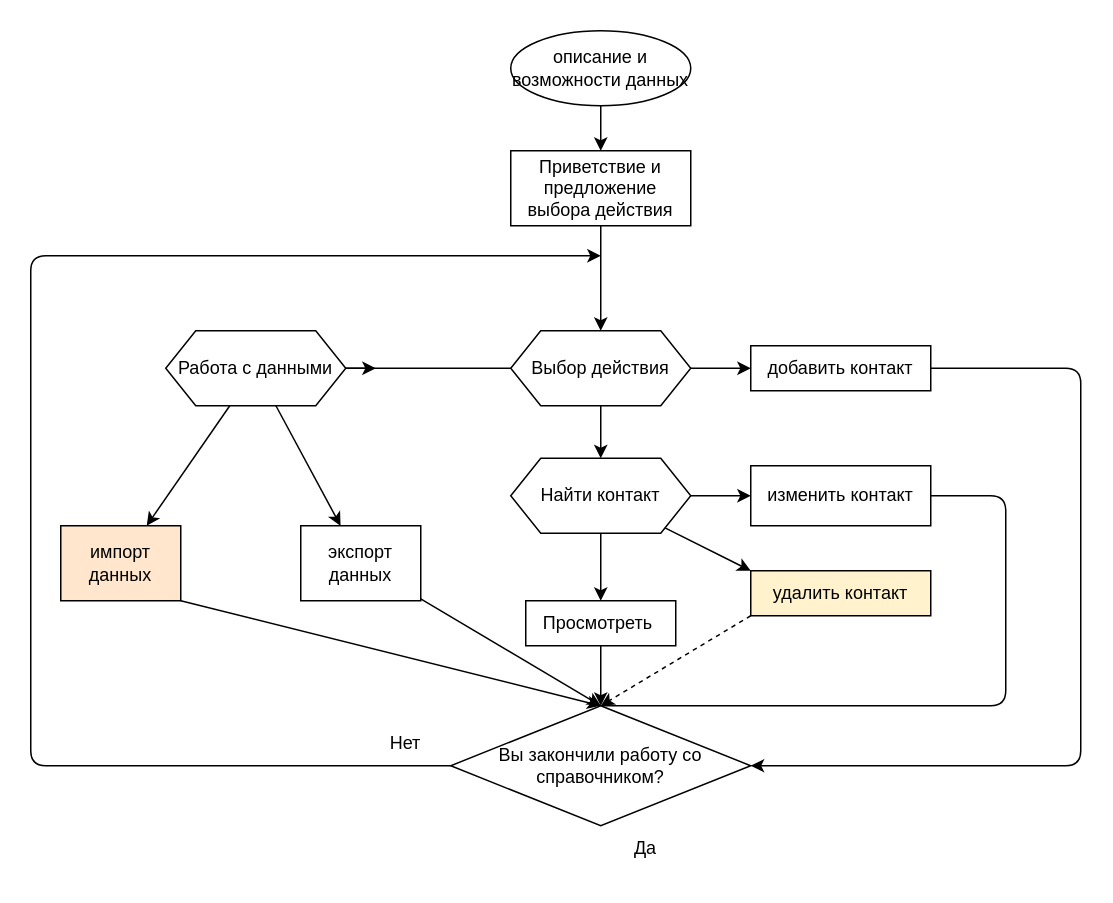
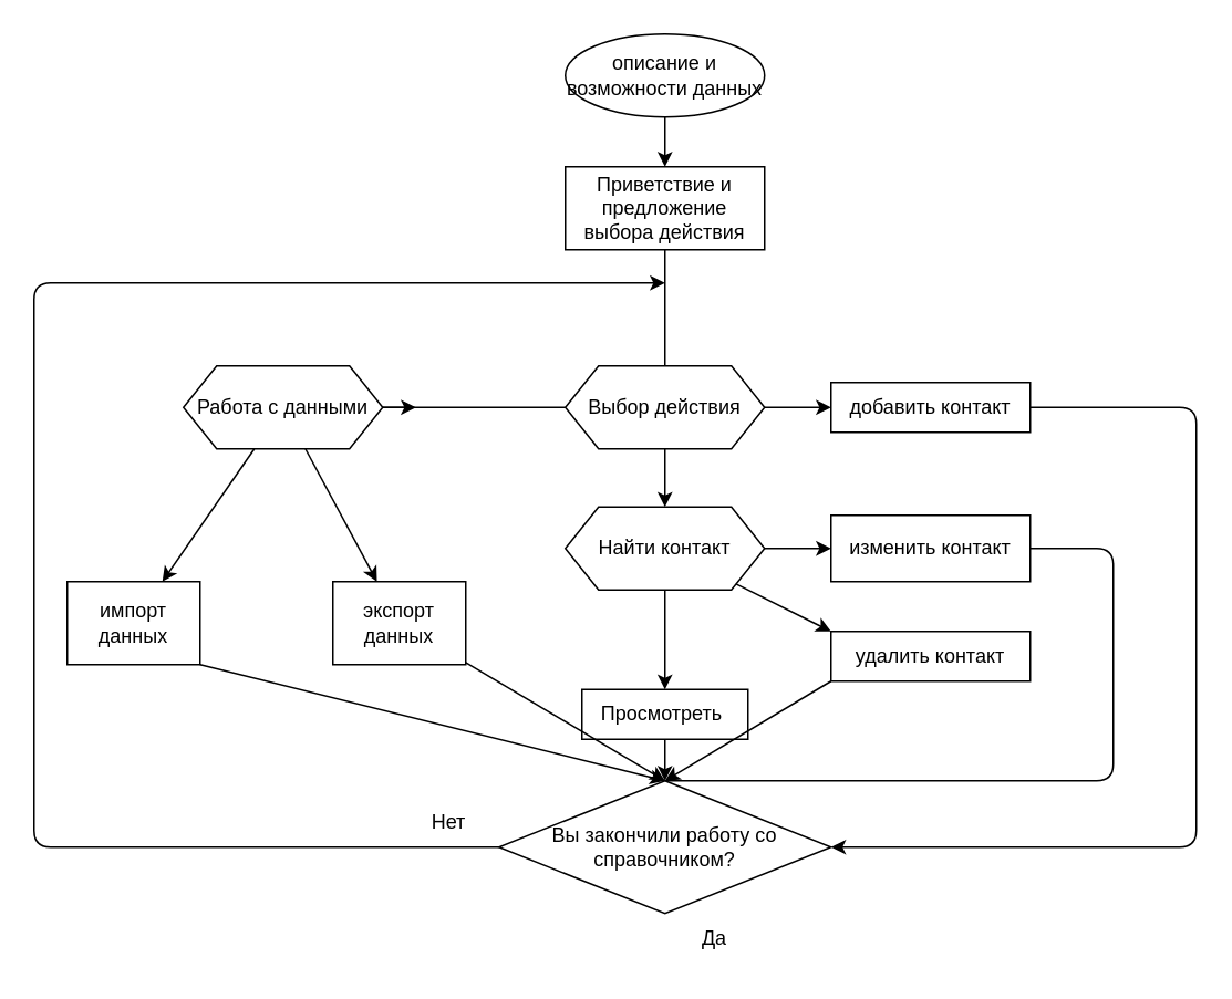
  <mxCell id="0" />
  <mxCell id="1" parent="0" />
  <mxCell id="2" value="" style="edgeStyle=none;html=1;" edge="1" parent="1" source="3" target="5"><mxGeometry relative="1" as="geometry" /></mxCell>
  <mxCell id="3" value="описание и возможности данных" style="ellipse;whiteSpace=wrap;html=1;" vertex="1" parent="1"><mxGeometry x="340" y="20" width="120" height="50" as="geometry" /></mxCell>
- <mxCell id="4" value="" style="edgeStyle=none;html=1;" edge="1" parent="1" source="5" target="9"><mxGeometry relative="1" as="geometry" /></mxCell>
+ <mxCell id="4" value="" style="edgeStyle=none;html=1;endArrow=none;" edge="1" parent="1" source="5" target="9"><mxGeometry relative="1" as="geometry" /></mxCell>
  <mxCell id="5" value="Приветствие и предложение выбора действия" style="whiteSpace=wrap;html=1;" vertex="1" parent="1"><mxGeometry x="340" y="100" width="120" height="50" as="geometry" /></mxCell>
  <mxCell id="6" value="" style="edgeStyle=none;html=1;" edge="1" parent="1" source="9" target="11"><mxGeometry relative="1" as="geometry" /></mxCell>
  <mxCell id="7" value="" style="edgeStyle=none;html=1;" edge="1" parent="1" source="9" target="15"><mxGeometry relative="1" as="geometry" /></mxCell>
  <mxCell id="8" value="" style="edgeStyle=none;html=1;startArrow=none;" edge="1" parent="1" source="30"><mxGeometry relative="1" as="geometry"><mxPoint x="250" y="245" as="targetPoint" /></mxGeometry></mxCell>
  <mxCell id="9" value="Выбор действия" style="shape=hexagon;perimeter=hexagonPerimeter2;whiteSpace=wrap;html=1;fixedSize=1;" vertex="1" parent="1"><mxGeometry x="340" y="220" width="120" height="50" as="geometry" /></mxCell>
  <mxCell id="10" style="edgeStyle=none;html=1;entryX=1;entryY=0.5;entryDx=0;entryDy=0;" edge="1" parent="1" source="11" target="23"><mxGeometry relative="1" as="geometry"><Array as="points"><mxPoint x="720" y="245" /><mxPoint x="720" y="510" /></Array></mxGeometry></mxCell>
  <mxCell id="11" value="добавить контакт" style="whiteSpace=wrap;html=1;" vertex="1" parent="1"><mxGeometry x="500" y="230" width="120" height="30" as="geometry" /></mxCell>
  <mxCell id="12" value="" style="edgeStyle=none;html=1;" edge="1" parent="1" source="15" target="17"><mxGeometry relative="1" as="geometry" /></mxCell>
  <mxCell id="13" value="" style="edgeStyle=none;html=1;entryX=0;entryY=0;entryDx=0;entryDy=0;" edge="1" parent="1" source="15" target="19"><mxGeometry relative="1" as="geometry" /></mxCell>
  <mxCell id="14" value="" style="edgeStyle=none;html=1;" edge="1" parent="1" source="15" target="21"><mxGeometry relative="1" as="geometry" /></mxCell>
  <mxCell id="15" value="Найти контакт" style="shape=hexagon;perimeter=hexagonPerimeter2;whiteSpace=wrap;html=1;fixedSize=1;" vertex="1" parent="1"><mxGeometry x="340" y="305" width="120" height="50" as="geometry" /></mxCell>
  <mxCell id="16" value="" style="edgeStyle=none;html=1;" edge="1" parent="1" source="17" target="23"><mxGeometry relative="1" as="geometry" /></mxCell>
- <mxCell id="17" value="Просмотреть&amp;nbsp;" style="whiteSpace=wrap;html=1;" vertex="1" parent="1"><mxGeometry x="350" y="400" width="100" height="30" as="geometry" /></mxCell>
- <mxCell id="18" style="edgeStyle=none;html=1;entryX=0.5;entryY=0;entryDx=0;entryDy=0;exitX=0;exitY=1;exitDx=0;exitDy=0;dashed=1;" edge="1" parent="1" source="19" target="23"><mxGeometry relative="1" as="geometry"><Array as="points" /></mxGeometry></mxCell>
- <mxCell id="19" value="удалить контакт" style="whiteSpace=wrap;html=1;fillColor=#fff2cc;" vertex="1" parent="1"><mxGeometry x="500" y="380" width="120" height="30" as="geometry" /></mxCell>
+ <mxCell id="17" value="Просмотреть&amp;nbsp;" style="whiteSpace=wrap;html=1;" vertex="1" parent="1"><mxGeometry x="350" y="415" width="100" height="30" as="geometry" /></mxCell>
+ <mxCell id="18" style="edgeStyle=none;html=1;entryX=0.5;entryY=0;entryDx=0;entryDy=0;exitX=0;exitY=1;exitDx=0;exitDy=0;" edge="1" parent="1" source="19" target="23"><mxGeometry relative="1" as="geometry"><Array as="points" /></mxGeometry></mxCell>
+ <mxCell id="19" value="удалить контакт" style="whiteSpace=wrap;html=1;" vertex="1" parent="1"><mxGeometry x="500" y="380" width="120" height="30" as="geometry" /></mxCell>
  <mxCell id="20" style="edgeStyle=none;html=1;entryX=0.5;entryY=0;entryDx=0;entryDy=0;endArrow=none;" edge="1" parent="1" source="21" target="23"><mxGeometry relative="1" as="geometry"><Array as="points"><mxPoint x="670" y="330" /><mxPoint x="670" y="470" /></Array></mxGeometry></mxCell>
  <mxCell id="21" value="изменить контакт" style="whiteSpace=wrap;html=1;" vertex="1" parent="1"><mxGeometry x="500" y="310" width="120" height="40" as="geometry" /></mxCell>
  <mxCell id="22" style="edgeStyle=none;html=1;" edge="1" parent="1" source="23"><mxGeometry relative="1" as="geometry"><mxPoint x="400" y="170" as="targetPoint" /><Array as="points"><mxPoint x="20" y="510" /><mxPoint x="20" y="170" /></Array></mxGeometry></mxCell>
  <mxCell id="23" value="Вы закончили работу со справочником?" style="rhombus;whiteSpace=wrap;html=1;" vertex="1" parent="1"><mxGeometry x="300" y="470" width="200" height="80" as="geometry" /></mxCell>
  <mxCell id="24" value="Нет" style="text;html=1;strokeColor=none;fillColor=none;align=center;verticalAlign=middle;whiteSpace=wrap;rounded=0;" vertex="1" parent="1"><mxGeometry x="240" y="480" width="60" height="30" as="geometry" /></mxCell>
  <mxCell id="25" value="Да" style="text;html=1;strokeColor=none;fillColor=none;align=center;verticalAlign=middle;whiteSpace=wrap;rounded=0;" vertex="1" parent="1"><mxGeometry x="400" y="550" width="60" height="30" as="geometry" /></mxCell>
  <mxCell id="26" value="" style="edgeStyle=none;html=1;" edge="1" parent="1" source="30" target="28"><mxGeometry relative="1" as="geometry" /></mxCell>
  <mxCell id="27" style="edgeStyle=none;html=1;exitX=1;exitY=1;exitDx=0;exitDy=0;" edge="1" parent="1" source="28"><mxGeometry relative="1" as="geometry"><mxPoint x="400" y="470" as="targetPoint" /></mxGeometry></mxCell>
- <mxCell id="28" value="импорт данных" style="whiteSpace=wrap;html=1;fillColor=#ffe6cc;" vertex="1" parent="1"><mxGeometry x="40" y="350" width="80" height="50" as="geometry" /></mxCell>
+ <mxCell id="28" value="импорт данных" style="whiteSpace=wrap;html=1;" vertex="1" parent="1"><mxGeometry x="40" y="350" width="80" height="50" as="geometry" /></mxCell>
  <mxCell id="29" value="" style="edgeStyle=none;html=1;" edge="1" parent="1" source="30" target="33"><mxGeometry relative="1" as="geometry" /></mxCell>
  <mxCell id="30" value="&lt;span&gt;Работа с данными&lt;/span&gt;" style="shape=hexagon;perimeter=hexagonPerimeter2;whiteSpace=wrap;html=1;fixedSize=1;" vertex="1" parent="1"><mxGeometry x="110" y="220" width="120" height="50" as="geometry" /></mxCell>
  <mxCell id="31" value="" style="edgeStyle=none;html=1;endArrow=none;" edge="1" parent="1" source="9" target="30"><mxGeometry relative="1" as="geometry"><mxPoint x="340" y="245" as="sourcePoint" /><mxPoint x="250" y="245" as="targetPoint" /></mxGeometry></mxCell>
  <mxCell id="32" style="edgeStyle=none;html=1;entryX=0.5;entryY=0;entryDx=0;entryDy=0;" edge="1" parent="1" source="33" target="23"><mxGeometry relative="1" as="geometry" /></mxCell>
  <mxCell id="33" value="экспорт данных" style="whiteSpace=wrap;html=1;" vertex="1" parent="1"><mxGeometry x="200" y="350" width="80" height="50" as="geometry" /></mxCell>
